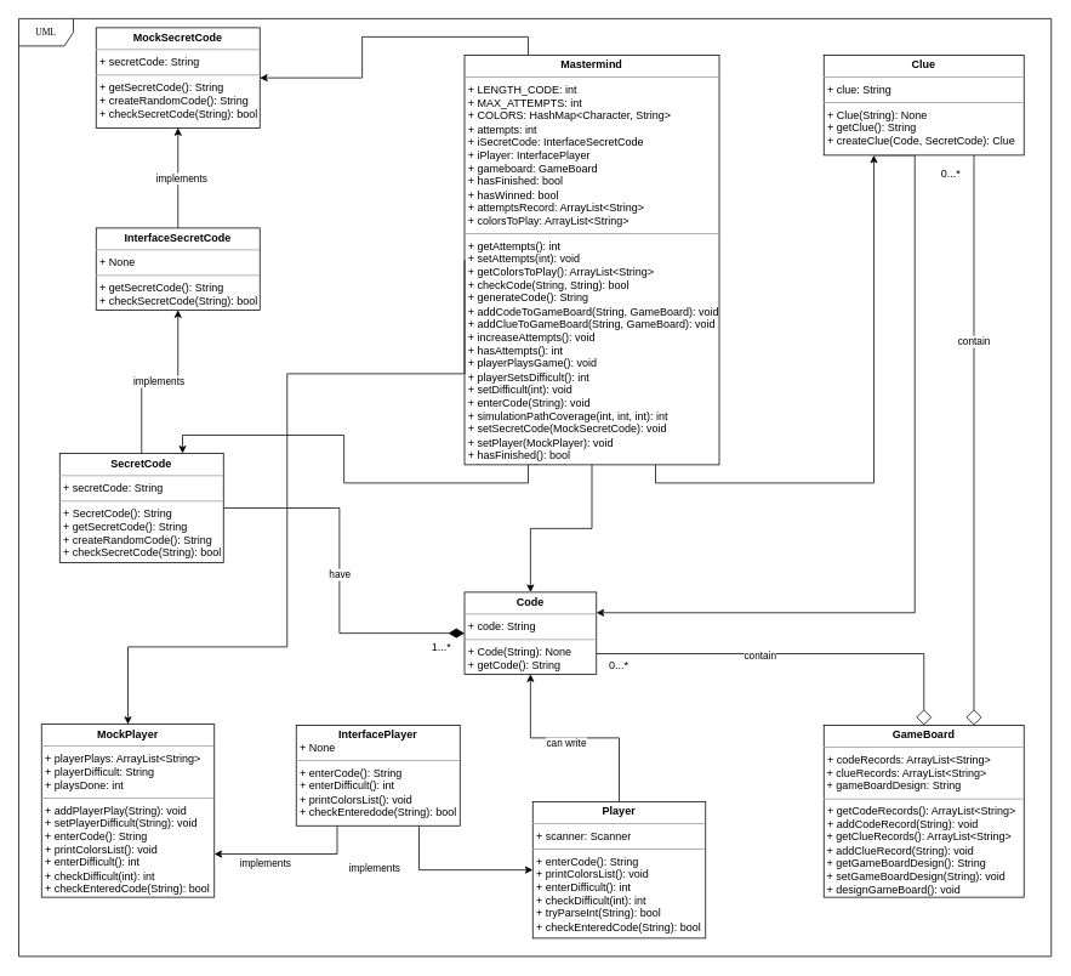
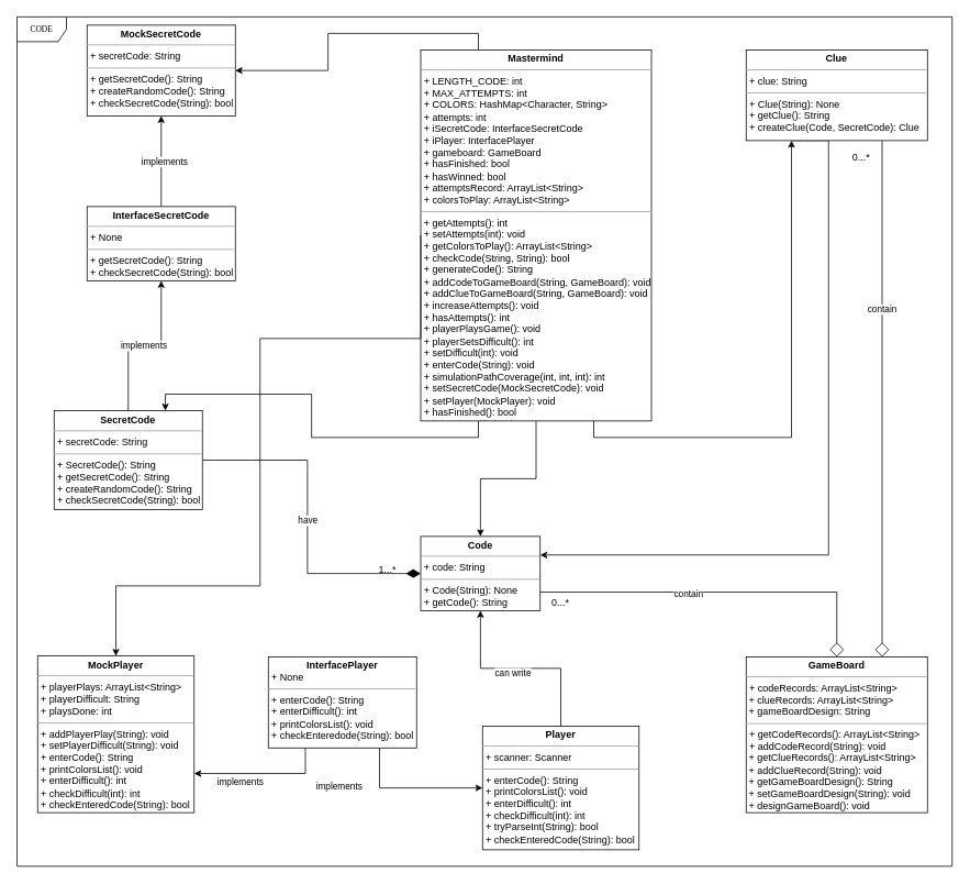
  <mxCell id="0" />
  <mxCell id="1" parent="0" />
- <mxCell id="2" value="UML" style="shape=umlFrame;whiteSpace=wrap;html=1;rounded=0;shadow=0;comic=0;labelBackgroundColor=none;strokeWidth=1;fontFamily=Verdana;fontSize=10;align=center;" parent="1" vertex="1"><mxGeometry x="20" y="20" width="1135" height="1030" as="geometry" /></mxCell>
+ <mxCell id="2" value="CODE" style="shape=umlFrame;whiteSpace=wrap;html=1;rounded=0;shadow=0;comic=0;labelBackgroundColor=none;strokeWidth=1;fontFamily=Verdana;fontSize=10;align=center;" parent="1" vertex="1"><mxGeometry x="20" y="20" width="1135" height="1030" as="geometry" /></mxCell>
  <mxCell id="3" style="edgeStyle=orthogonalEdgeStyle;rounded=0;orthogonalLoop=1;jettySize=auto;html=1;exitX=0.5;exitY=0;exitDx=0;exitDy=0;entryX=1;entryY=0.75;entryDx=0;entryDy=0;endArrow=none;endFill=0;startArrow=diamond;startFill=0;endSize=15;startSize=15;" parent="1" source="6" target="10" edge="1"><mxGeometry relative="1" as="geometry"><Array as="points"><mxPoint x="1015" y="718" /></Array></mxGeometry></mxCell>
  <mxCell id="4" value="contain" style="edgeLabel;html=1;align=center;verticalAlign=middle;resizable=0;points=[];" parent="3" vertex="1" connectable="0"><mxGeometry x="-0.122" relative="1" as="geometry"><mxPoint x="-66.4" y="2.43" as="offset" /></mxGeometry></mxCell>
  <mxCell id="5" value="contain" style="edgeStyle=orthogonalEdgeStyle;rounded=0;orthogonalLoop=1;jettySize=auto;html=1;exitX=0.75;exitY=0;exitDx=0;exitDy=0;endArrow=none;endFill=0;startArrow=diamond;startFill=0;strokeWidth=1;endSize=15;startSize=15;entryX=0.5;entryY=1;entryDx=0;entryDy=0;" parent="1" source="6" target="17" edge="1"><mxGeometry x="0.2" relative="1" as="geometry"><Array as="points"><mxPoint x="1070" y="160" /></Array><mxPoint x="660" y="797" as="sourcePoint" /><mxPoint x="685" y="686" as="targetPoint" /><mxPoint as="offset" /></mxGeometry></mxCell>
  <mxCell id="6" value="&lt;p style=&quot;margin: 0px ; margin-top: 4px ; text-align: center&quot;&gt;&lt;b&gt;GameBoard&lt;/b&gt;&lt;/p&gt;&lt;hr size=&quot;1&quot;&gt;&lt;p style=&quot;margin: 0px ; margin-left: 4px&quot;&gt;+ codeRecords: ArrayList&amp;lt;String&amp;gt;&lt;br&gt;&lt;/p&gt;&amp;nbsp;+ clueRecords: ArrayList&amp;lt;String&amp;gt;&lt;br&gt;&amp;nbsp;+ gameBoardDesign: String&lt;br&gt;&lt;hr size=&quot;1&quot;&gt;&lt;p style=&quot;margin: 0px ; margin-left: 4px&quot;&gt;+ getCodeRecords(): ArrayList&amp;lt;String&amp;gt;&lt;br&gt;+ addCodeRecord(String): void&lt;/p&gt;&lt;p style=&quot;margin: 0px ; margin-left: 4px&quot;&gt;&lt;/p&gt;&amp;nbsp;+ getClueRecords(): ArrayList&amp;lt;String&amp;gt;&lt;br&gt;&amp;nbsp;+ addClueRecord(String): void&lt;br&gt;&amp;nbsp;+&amp;nbsp;getGameBoardDesign(): String&lt;br&gt;&amp;nbsp;+ setGameBoardDesign(String): void&lt;br&gt;&amp;nbsp;+ designGameBoard(): void" style="verticalAlign=top;align=left;overflow=fill;fontSize=12;fontFamily=Helvetica;html=1;rounded=0;shadow=0;comic=0;labelBackgroundColor=none;strokeWidth=1" parent="1" vertex="1"><mxGeometry x="905" y="796" width="220" height="189" as="geometry" /></mxCell>
  <mxCell id="7" value="have" style="edgeStyle=orthogonalEdgeStyle;rounded=0;orthogonalLoop=1;jettySize=auto;html=1;exitX=1;exitY=0.5;exitDx=0;exitDy=0;entryX=0;entryY=0.5;entryDx=0;entryDy=0;endArrow=diamondThin;endFill=1;endSize=15;startSize=15;" parent="1" source="9" target="10" edge="1"><mxGeometry relative="1" as="geometry" /></mxCell>
  <mxCell id="8" value="" style="edgeStyle=orthogonalEdgeStyle;rounded=0;orthogonalLoop=1;jettySize=auto;html=1;startArrow=none;startFill=0;endArrow=classic;endFill=1;" edge="1" parent="1" source="9" target="26"><mxGeometry relative="1" as="geometry" /></mxCell>
  <mxCell id="9" value="&lt;p style=&quot;margin: 0px ; margin-top: 4px ; text-align: center&quot;&gt;&lt;b&gt;SecretCode&lt;/b&gt;&lt;/p&gt;&lt;hr size=&quot;1&quot;&gt;&lt;p style=&quot;margin: 0px ; margin-left: 4px&quot;&gt;+ secretCode: String&lt;br&gt;&lt;/p&gt;&lt;hr size=&quot;1&quot;&gt;&lt;p style=&quot;margin: 0px ; margin-left: 4px&quot;&gt;+ SecretCode(): String&lt;br&gt;+ getSecretCode(): String&lt;/p&gt;&lt;p style=&quot;margin: 0px ; margin-left: 4px&quot;&gt;+ createRandomCode(): String&lt;/p&gt;&lt;p style=&quot;margin: 0px ; margin-left: 4px&quot;&gt;+ checkSecretCode(String): bool&lt;/p&gt;" style="verticalAlign=top;align=left;overflow=fill;fontSize=12;fontFamily=Helvetica;html=1;rounded=0;shadow=0;comic=0;labelBackgroundColor=none;strokeWidth=1" parent="1" vertex="1"><mxGeometry x="65" y="497.5" width="180" height="120" as="geometry" /></mxCell>
  <mxCell id="10" value="&lt;p style=&quot;margin: 0px ; margin-top: 4px ; text-align: center&quot;&gt;&lt;b&gt;Code&lt;/b&gt;&lt;/p&gt;&lt;hr size=&quot;1&quot;&gt;&lt;p style=&quot;margin: 0px ; margin-left: 4px&quot;&gt;+ code: String&lt;br&gt;&lt;/p&gt;&lt;hr size=&quot;1&quot;&gt;&lt;p style=&quot;margin: 0px ; margin-left: 4px&quot;&gt;+ Code(String): None&lt;br&gt;+ getCode(): String&lt;/p&gt;" style="verticalAlign=top;align=left;overflow=fill;fontSize=12;fontFamily=Helvetica;html=1;rounded=0;shadow=0;comic=0;labelBackgroundColor=none;strokeWidth=1" parent="1" vertex="1"><mxGeometry x="510" y="650" width="145" height="90" as="geometry" /></mxCell>
  <mxCell id="11" style="edgeStyle=orthogonalEdgeStyle;rounded=0;orthogonalLoop=1;jettySize=auto;html=1;exitX=0.5;exitY=1;exitDx=0;exitDy=0;entryX=0.5;entryY=0;entryDx=0;entryDy=0;" parent="1" source="15" target="10" edge="1"><mxGeometry relative="1" as="geometry" /></mxCell>
  <mxCell id="12" style="edgeStyle=orthogonalEdgeStyle;rounded=0;orthogonalLoop=1;jettySize=auto;html=1;exitX=0.75;exitY=1;exitDx=0;exitDy=0;entryX=0.25;entryY=1;entryDx=0;entryDy=0;" parent="1" source="15" target="17" edge="1"><mxGeometry relative="1" as="geometry" /></mxCell>
  <mxCell id="13" style="edgeStyle=orthogonalEdgeStyle;rounded=0;orthogonalLoop=1;jettySize=auto;html=1;exitX=0.25;exitY=1;exitDx=0;exitDy=0;entryX=0.75;entryY=0;entryDx=0;entryDy=0;" parent="1" source="15" target="9" edge="1"><mxGeometry relative="1" as="geometry" /></mxCell>
  <mxCell id="14" style="edgeStyle=orthogonalEdgeStyle;rounded=0;orthogonalLoop=1;jettySize=auto;html=1;exitX=0.25;exitY=0;exitDx=0;exitDy=0;entryX=1;entryY=0.5;entryDx=0;entryDy=0;" edge="1" parent="1" source="15" target="25"><mxGeometry relative="1" as="geometry" /></mxCell>
  <mxCell id="15" value="&lt;p style=&quot;margin: 0px ; margin-top: 4px ; text-align: center&quot;&gt;&lt;b&gt;Mastermind&lt;/b&gt;&lt;/p&gt;&lt;hr size=&quot;1&quot;&gt;&lt;p style=&quot;margin: 0px ; margin-left: 4px&quot;&gt;+ LENGTH_CODE: int&lt;br&gt;&lt;/p&gt;&lt;p style=&quot;margin: 0px ; margin-left: 4px&quot;&gt;+ MAX_ATTEMPTS: int&lt;/p&gt;&lt;p style=&quot;margin: 0px ; margin-left: 4px&quot;&gt;+ COLORS: HashMap&amp;lt;Character, String&amp;gt;&lt;/p&gt;&lt;p style=&quot;margin: 0px ; margin-left: 4px&quot;&gt;+ attempts: int&lt;/p&gt;&lt;p style=&quot;margin: 0px ; margin-left: 4px&quot;&gt;+ iSecretCode: InterfaceSecretCode&lt;/p&gt;&lt;p style=&quot;margin: 0px ; margin-left: 4px&quot;&gt;+ iPlayer: InterfacePlayer&lt;/p&gt;&lt;p style=&quot;margin: 0px ; margin-left: 4px&quot;&gt;+ gameboard: GameBoard&lt;/p&gt;&lt;p style=&quot;margin: 0px ; margin-left: 4px&quot;&gt;+ hasFinished: bool&lt;/p&gt;&lt;p style=&quot;margin: 0px ; margin-left: 4px&quot;&gt;+ hasWinned: bool&lt;/p&gt;&lt;p style=&quot;margin: 0px ; margin-left: 4px&quot;&gt;+ attemptsRecord: ArrayList&amp;lt;String&amp;gt;&lt;/p&gt;&lt;p style=&quot;margin: 0px ; margin-left: 4px&quot;&gt;+ colorsToPlay: ArrayList&amp;lt;String&amp;gt;&lt;/p&gt;&lt;hr size=&quot;1&quot;&gt;&lt;p style=&quot;margin: 0px ; margin-left: 4px&quot;&gt;+ getAttempts(): int&lt;/p&gt;&lt;p style=&quot;margin: 0px ; margin-left: 4px&quot;&gt;+ setAttempts(int): void&lt;/p&gt;&lt;p style=&quot;margin: 0px ; margin-left: 4px&quot;&gt;+ getColorsToPlay(): ArrayList&amp;lt;String&amp;gt;&lt;/p&gt;&lt;p style=&quot;margin: 0px ; margin-left: 4px&quot;&gt;+ checkCode(String, String): bool&lt;br&gt;+ generateCode(): String&lt;/p&gt;&lt;p style=&quot;margin: 0px ; margin-left: 4px&quot;&gt;+&amp;nbsp;addCodeToGameBoard(String, GameBoard): void&lt;/p&gt;&lt;p style=&quot;margin: 0px ; margin-left: 4px&quot;&gt;+ addClueToGameBoard(String, GameBoard): void&lt;br&gt;&lt;/p&gt;&lt;p style=&quot;margin: 0px ; margin-left: 4px&quot;&gt;+ increaseAttempts(): void&lt;/p&gt;&lt;p style=&quot;margin: 0px ; margin-left: 4px&quot;&gt;+ hasAttempts(): int&lt;/p&gt;&lt;p style=&quot;margin: 0px ; margin-left: 4px&quot;&gt;+ playerPlaysGame(): void&lt;/p&gt;&lt;p style=&quot;margin: 0px ; margin-left: 4px&quot;&gt;+ playerSetsDifficult(): int&lt;/p&gt;&lt;p style=&quot;margin: 0px ; margin-left: 4px&quot;&gt;+ setDifficult(int): void&lt;/p&gt;&lt;p style=&quot;margin: 0px ; margin-left: 4px&quot;&gt;+ enterCode(String): void&lt;/p&gt;&lt;p style=&quot;margin: 0px ; margin-left: 4px&quot;&gt;+&amp;nbsp;simulationPathCoverage(int, int, int): int&lt;/p&gt;&lt;p style=&quot;margin: 0px ; margin-left: 4px&quot;&gt;+ setSecretCode(MockSecretCode): void&lt;/p&gt;&lt;p style=&quot;margin: 0px ; margin-left: 4px&quot;&gt;+ setPlayer(MockPlayer): void&lt;/p&gt;&lt;p style=&quot;margin: 0px ; margin-left: 4px&quot;&gt;+ hasFinished(): bool&lt;/p&gt;&lt;p style=&quot;margin: 0px ; margin-left: 4px&quot;&gt;+ hasWinned(): bool&lt;/p&gt;" style="verticalAlign=top;align=left;overflow=fill;fontSize=12;fontFamily=Helvetica;html=1;rounded=0;shadow=0;comic=0;labelBackgroundColor=none;strokeWidth=1" parent="1" vertex="1"><mxGeometry x="510" y="60" width="280" height="450" as="geometry" /></mxCell>
  <mxCell id="16" style="edgeStyle=orthogonalEdgeStyle;rounded=0;orthogonalLoop=1;jettySize=auto;html=1;exitX=0.25;exitY=1;exitDx=0;exitDy=0;entryX=1;entryY=0.25;entryDx=0;entryDy=0;" parent="1" source="17" target="10" edge="1"><mxGeometry relative="1" as="geometry"><Array as="points"><mxPoint x="1005" y="170" /><mxPoint x="1005" y="673" /></Array></mxGeometry></mxCell>
  <mxCell id="17" value="&lt;p style=&quot;margin: 0px ; margin-top: 4px ; text-align: center&quot;&gt;&lt;b&gt;Clue&lt;/b&gt;&lt;/p&gt;&lt;hr size=&quot;1&quot;&gt;&lt;p style=&quot;margin: 0px ; margin-left: 4px&quot;&gt;+ clue: String&lt;br&gt;&lt;/p&gt;&lt;hr size=&quot;1&quot;&gt;&lt;p style=&quot;margin: 0px ; margin-left: 4px&quot;&gt;+ Clue(String): None&lt;/p&gt;&lt;p style=&quot;margin: 0px ; margin-left: 4px&quot;&gt;+ getClue(): String&lt;br&gt;+ createClue(Code, SecretCode): Clue&lt;/p&gt;&lt;p style=&quot;margin: 0px ; margin-left: 4px&quot;&gt;&lt;br&gt;&lt;/p&gt;" style="verticalAlign=top;align=left;overflow=fill;fontSize=12;fontFamily=Helvetica;html=1;rounded=0;shadow=0;comic=0;labelBackgroundColor=none;strokeWidth=1" parent="1" vertex="1"><mxGeometry x="905" y="60" width="220" height="110" as="geometry" /></mxCell>
  <mxCell id="18" style="edgeStyle=orthogonalEdgeStyle;rounded=0;orthogonalLoop=1;jettySize=auto;html=1;exitX=0.5;exitY=0;exitDx=0;exitDy=0;entryX=0.5;entryY=1;entryDx=0;entryDy=0;" parent="1" source="20" target="10" edge="1"><mxGeometry relative="1" as="geometry" /></mxCell>
  <mxCell id="19" value="can write" style="edgeLabel;html=1;align=center;verticalAlign=middle;resizable=0;points=[];" parent="18" vertex="1" connectable="0"><mxGeometry x="0.235" y="2" relative="1" as="geometry"><mxPoint x="18" y="3" as="offset" /></mxGeometry></mxCell>
  <mxCell id="20" value="&lt;p style=&quot;margin: 0px ; margin-top: 4px ; text-align: center&quot;&gt;&lt;b&gt;Player&lt;/b&gt;&lt;/p&gt;&lt;hr size=&quot;1&quot;&gt;&lt;p style=&quot;margin: 0px ; margin-left: 4px&quot;&gt;+ scanner: Scanner&lt;br&gt;&lt;/p&gt;&lt;hr size=&quot;1&quot;&gt;&lt;p style=&quot;margin: 0px ; margin-left: 4px&quot;&gt;+ enterCode(): String&lt;/p&gt;&lt;p style=&quot;margin: 0px ; margin-left: 4px&quot;&gt;+ printColorsList(): void&lt;/p&gt;&lt;p style=&quot;margin: 0px ; margin-left: 4px&quot;&gt;+ enterDifficult(): int&lt;/p&gt;&lt;p style=&quot;margin: 0px ; margin-left: 4px&quot;&gt;+ checkDifficult(int): int&lt;/p&gt;&lt;p style=&quot;margin: 0px ; margin-left: 4px&quot;&gt;+ tryParseInt(String): bool&lt;/p&gt;&lt;p style=&quot;margin: 0px ; margin-left: 4px&quot;&gt;+ checkEnteredCode(String): bool&lt;/p&gt;" style="verticalAlign=top;align=left;overflow=fill;fontSize=12;fontFamily=Helvetica;html=1;rounded=0;shadow=0;comic=0;labelBackgroundColor=none;strokeWidth=1" parent="1" vertex="1"><mxGeometry x="585" y="880" width="190" height="150" as="geometry" /></mxCell>
  <mxCell id="21" value="0...*" style="text;html=1;strokeColor=none;fillColor=none;align=center;verticalAlign=middle;whiteSpace=wrap;rounded=0;" parent="1" vertex="1"><mxGeometry x="660" y="720" width="40" height="20" as="geometry" /></mxCell>
  <mxCell id="22" value="0...*" style="text;html=1;strokeColor=none;fillColor=none;align=center;verticalAlign=middle;whiteSpace=wrap;rounded=0;" parent="1" vertex="1"><mxGeometry x="1025" y="180" width="40" height="20" as="geometry" /></mxCell>
- <mxCell id="23" value="1...*" style="text;html=1;strokeColor=none;fillColor=none;align=center;verticalAlign=middle;whiteSpace=wrap;rounded=0;" parent="1" vertex="1"><mxGeometry x="465" y="700" width="40" height="20" as="geometry" /></mxCell>
+ <mxCell id="23" value="1...*" style="text;html=1;strokeColor=none;fillColor=none;align=center;verticalAlign=middle;whiteSpace=wrap;rounded=0;" parent="1" vertex="1"><mxGeometry x="450" y="680" width="40" height="20" as="geometry" /></mxCell>
  <mxCell id="24" style="edgeStyle=orthogonalEdgeStyle;rounded=0;orthogonalLoop=1;jettySize=auto;html=1;exitX=0.5;exitY=1;exitDx=0;exitDy=0;entryX=0.5;entryY=0;entryDx=0;entryDy=0;startArrow=classic;startFill=1;endArrow=none;endFill=0;" edge="1" parent="1" source="25" target="26"><mxGeometry relative="1" as="geometry" /></mxCell>
  <mxCell id="25" value="&lt;p style=&quot;margin: 0px ; margin-top: 4px ; text-align: center&quot;&gt;&lt;b&gt;MockSecretCode&lt;/b&gt;&lt;/p&gt;&lt;hr size=&quot;1&quot;&gt;&lt;p style=&quot;margin: 0px ; margin-left: 4px&quot;&gt;+ secretCode: String&lt;br&gt;&lt;/p&gt;&lt;hr size=&quot;1&quot;&gt;&lt;p style=&quot;margin: 0px ; margin-left: 4px&quot;&gt;+ getSecretCode(): String&lt;/p&gt;&lt;p style=&quot;margin: 0px ; margin-left: 4px&quot;&gt;+ createRandomCode(): String&lt;/p&gt;&lt;p style=&quot;margin: 0px ; margin-left: 4px&quot;&gt;+ checkSecretCode(String): bool&lt;/p&gt;" style="verticalAlign=top;align=left;overflow=fill;fontSize=12;fontFamily=Helvetica;html=1;rounded=0;shadow=0;comic=0;labelBackgroundColor=none;strokeWidth=1" vertex="1" parent="1"><mxGeometry x="105" y="30" width="180" height="110" as="geometry" /></mxCell>
  <mxCell id="26" value="&lt;p style=&quot;margin: 0px ; margin-top: 4px ; text-align: center&quot;&gt;&lt;b&gt;InterfaceSecretCode&lt;/b&gt;&lt;/p&gt;&lt;hr size=&quot;1&quot;&gt;&lt;p style=&quot;margin: 0px ; margin-left: 4px&quot;&gt;+ None&lt;br&gt;&lt;/p&gt;&lt;hr size=&quot;1&quot;&gt;&lt;p style=&quot;margin: 0px ; margin-left: 4px&quot;&gt;+ getSecretCode(): String&lt;/p&gt;&lt;p style=&quot;margin: 0px ; margin-left: 4px&quot;&gt;+ checkSecretCode(String): bool&lt;/p&gt;" style="verticalAlign=top;align=left;overflow=fill;fontSize=12;fontFamily=Helvetica;html=1;rounded=0;shadow=0;comic=0;labelBackgroundColor=none;strokeWidth=1" vertex="1" parent="1"><mxGeometry x="105" y="250" width="180" height="90" as="geometry" /></mxCell>
  <mxCell id="27" value="implements" style="edgeLabel;html=1;align=center;verticalAlign=middle;resizable=0;points=[];" vertex="1" connectable="0" parent="1"><mxGeometry x="175" y="480" as="geometry"><mxPoint x="-2" y="-62" as="offset" /></mxGeometry></mxCell>
  <mxCell id="28" value="implements" style="edgeLabel;html=1;align=center;verticalAlign=middle;resizable=0;points=[];" vertex="1" connectable="0" parent="1"><mxGeometry x="165" y="360" as="geometry"><mxPoint x="33" y="-165" as="offset" /></mxGeometry></mxCell>
  <mxCell id="29" style="edgeStyle=orthogonalEdgeStyle;rounded=0;orthogonalLoop=1;jettySize=auto;html=1;exitX=0.5;exitY=0;exitDx=0;exitDy=0;entryX=0;entryY=0.5;entryDx=0;entryDy=0;startArrow=classic;startFill=1;endArrow=none;endFill=0;" edge="1" parent="1" source="30" target="15"><mxGeometry relative="1" as="geometry"><Array as="points"><mxPoint x="140" y="710" /><mxPoint x="315" y="710" /><mxPoint x="315" y="410" /><mxPoint x="510" y="410" /></Array></mxGeometry></mxCell>
  <mxCell id="30" value="&lt;p style=&quot;margin: 0px ; margin-top: 4px ; text-align: center&quot;&gt;&lt;b&gt;MockPlayer&lt;/b&gt;&lt;/p&gt;&lt;hr size=&quot;1&quot;&gt;&lt;p style=&quot;margin: 0px ; margin-left: 4px&quot;&gt;+ playerPlays: ArrayList&amp;lt;String&amp;gt;&lt;br&gt;&lt;/p&gt;&lt;p style=&quot;margin: 0px ; margin-left: 4px&quot;&gt;+ playerDifficult: String&lt;/p&gt;&lt;p style=&quot;margin: 0px ; margin-left: 4px&quot;&gt;+ playsDone: int&lt;/p&gt;&lt;hr size=&quot;1&quot;&gt;&lt;p style=&quot;margin: 0px ; margin-left: 4px&quot;&gt;+ addPlayerPlay(String): void&lt;/p&gt;&lt;p style=&quot;margin: 0px ; margin-left: 4px&quot;&gt;+ setPlayerDifficult(String): void&lt;/p&gt;&lt;p style=&quot;margin: 0px ; margin-left: 4px&quot;&gt;+ enterCode(): String&lt;/p&gt;&lt;p style=&quot;margin: 0px ; margin-left: 4px&quot;&gt;+ printColorsList(): void&lt;/p&gt;&lt;p style=&quot;margin: 0px ; margin-left: 4px&quot;&gt;+ enterDifficult(): int&lt;/p&gt;&lt;p style=&quot;margin: 0px ; margin-left: 4px&quot;&gt;+ checkDifficult(int): int&lt;/p&gt;&lt;p style=&quot;margin: 0px ; margin-left: 4px&quot;&gt;+ checkEnteredCode(String): bool&lt;/p&gt;" style="verticalAlign=top;align=left;overflow=fill;fontSize=12;fontFamily=Helvetica;html=1;rounded=0;shadow=0;comic=0;labelBackgroundColor=none;strokeWidth=1" vertex="1" parent="1"><mxGeometry x="45" y="795" width="190" height="190" as="geometry" /></mxCell>
  <mxCell id="31" style="edgeStyle=orthogonalEdgeStyle;rounded=0;orthogonalLoop=1;jettySize=auto;html=1;exitX=0.5;exitY=1;exitDx=0;exitDy=0;startArrow=classic;startFill=1;endArrow=none;endFill=0;" edge="1" parent="1" source="22" target="22"><mxGeometry relative="1" as="geometry" /></mxCell>
  <mxCell id="32" value="implements" style="edgeLabel;html=1;align=center;verticalAlign=middle;resizable=0;points=[];rotation=0;" vertex="1" connectable="0" parent="1"><mxGeometry x="405" y="945" as="geometry"><mxPoint x="5" y="7" as="offset" /></mxGeometry></mxCell>
  <mxCell id="33" style="edgeStyle=orthogonalEdgeStyle;rounded=0;orthogonalLoop=1;jettySize=auto;html=1;exitX=0.75;exitY=1;exitDx=0;exitDy=0;entryX=0;entryY=0.5;entryDx=0;entryDy=0;startArrow=none;startFill=0;endArrow=classic;endFill=1;" edge="1" parent="1" source="35" target="20"><mxGeometry relative="1" as="geometry" /></mxCell>
  <mxCell id="34" style="edgeStyle=orthogonalEdgeStyle;rounded=0;orthogonalLoop=1;jettySize=auto;html=1;exitX=0.25;exitY=1;exitDx=0;exitDy=0;entryX=1;entryY=0.75;entryDx=0;entryDy=0;startArrow=none;startFill=0;endArrow=classic;endFill=1;" edge="1" parent="1" source="35" target="30"><mxGeometry relative="1" as="geometry" /></mxCell>
  <mxCell id="35" value="&lt;p style=&quot;margin: 0px ; margin-top: 4px ; text-align: center&quot;&gt;&lt;b&gt;InterfacePlayer&lt;/b&gt;&lt;/p&gt;&lt;p style=&quot;margin: 0px ; margin-left: 4px&quot;&gt;+ None&lt;br&gt;&lt;/p&gt;&lt;hr size=&quot;1&quot;&gt;&lt;p style=&quot;margin: 0px ; margin-left: 4px&quot;&gt;+ enterCode(): String&lt;/p&gt;&lt;p style=&quot;margin: 0px ; margin-left: 4px&quot;&gt;+ enterDifficult(): int&lt;/p&gt;&lt;p style=&quot;margin: 0px ; margin-left: 4px&quot;&gt;+ printColorsList(): void&lt;/p&gt;&lt;p style=&quot;margin: 0px ; margin-left: 4px&quot;&gt;+ checkEnteredode(String): bool&lt;/p&gt;" style="verticalAlign=top;align=left;overflow=fill;fontSize=12;fontFamily=Helvetica;html=1;rounded=0;shadow=0;comic=0;labelBackgroundColor=none;strokeWidth=1" vertex="1" parent="1"><mxGeometry x="325" y="796" width="180" height="110.5" as="geometry" /></mxCell>
  <mxCell id="36" value="implements" style="edgeLabel;html=1;align=center;verticalAlign=middle;resizable=0;points=[];rotation=0;" vertex="1" connectable="0" parent="1"><mxGeometry x="285" y="940" as="geometry"><mxPoint x="5" y="7" as="offset" /></mxGeometry></mxCell>
